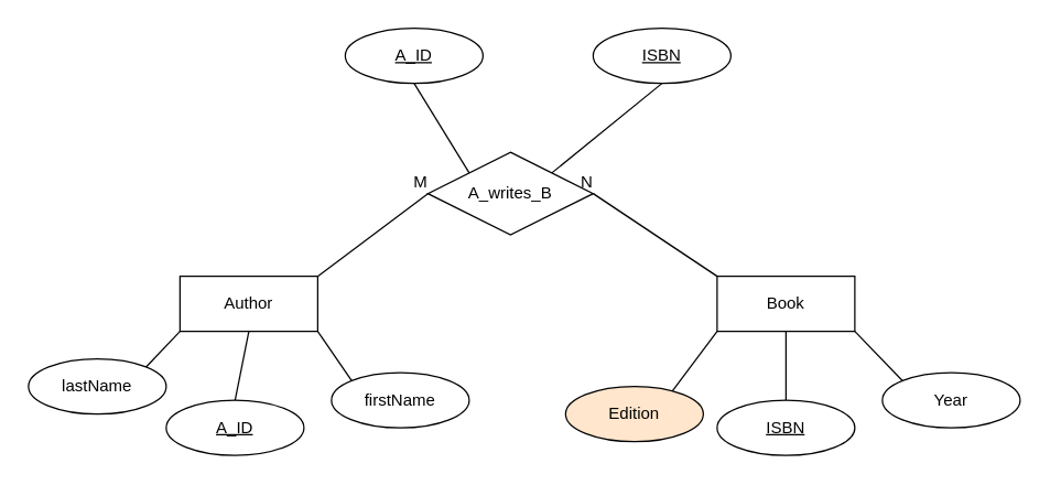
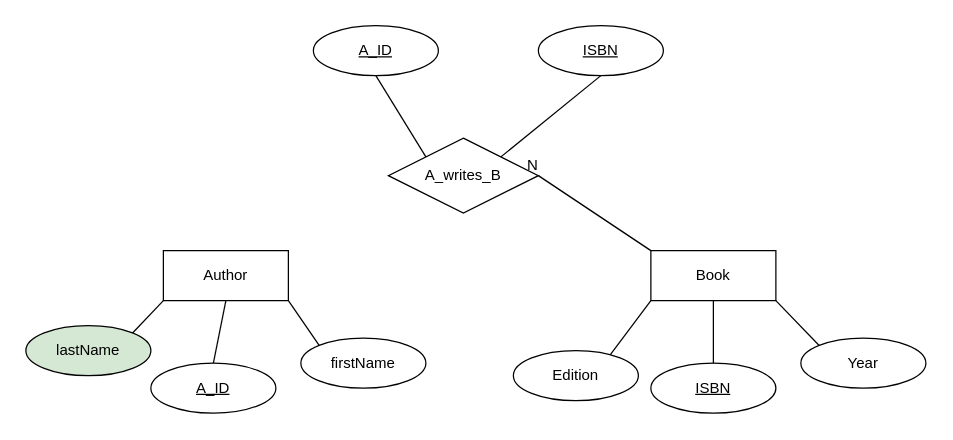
  <mxCell id="0" />
  <mxCell id="1" parent="0" />
  <mxCell id="2" value="Book" style="whiteSpace=wrap;html=1;align=center;" vertex="1" parent="1"><mxGeometry x="520" y="200" width="100" height="40" as="geometry" /></mxCell>
  <mxCell id="3" value="Author" style="whiteSpace=wrap;html=1;align=center;" vertex="1" parent="1"><mxGeometry x="130" y="200" width="100" height="40" as="geometry" /></mxCell>
  <mxCell id="4" value="A_ID" style="ellipse;whiteSpace=wrap;html=1;align=center;fontStyle=4;" vertex="1" parent="1"><mxGeometry x="250" y="20" width="100" height="40" as="geometry" /></mxCell>
  <mxCell id="5" value="A_ID" style="ellipse;whiteSpace=wrap;html=1;align=center;fontStyle=4;" vertex="1" parent="1"><mxGeometry x="120" y="290" width="100" height="40" as="geometry" /></mxCell>
  <mxCell id="6" value="ISBN" style="ellipse;whiteSpace=wrap;html=1;align=center;fontStyle=4;" vertex="1" parent="1"><mxGeometry x="520" y="290" width="100" height="40" as="geometry" /></mxCell>
  <mxCell id="7" value="" style="endArrow=none;html=1;rounded=0;entryX=0.5;entryY=1;entryDx=0;entryDy=0;exitX=0.5;exitY=0;exitDx=0;exitDy=0;" edge="1" parent="1" source="5" target="3"><mxGeometry relative="1" as="geometry"><mxPoint x="320" y="420" as="sourcePoint" /><mxPoint x="480" y="420" as="targetPoint" /></mxGeometry></mxCell>
  <mxCell id="8" value="" style="endArrow=none;html=1;rounded=0;exitX=0.5;exitY=1;exitDx=0;exitDy=0;entryX=0.5;entryY=0;entryDx=0;entryDy=0;" edge="1" parent="1" source="2" target="6"><mxGeometry relative="1" as="geometry"><mxPoint x="320" y="420" as="sourcePoint" /><mxPoint x="480" y="420" as="targetPoint" /></mxGeometry></mxCell>
  <mxCell id="9" value="A_writes_B" style="shape=rhombus;perimeter=rhombusPerimeter;whiteSpace=wrap;html=1;align=center;" vertex="1" parent="1"><mxGeometry x="310" y="110" width="120" height="60" as="geometry" /></mxCell>
  <mxCell id="10" value="ISBN" style="ellipse;whiteSpace=wrap;html=1;align=center;fontStyle=4;" vertex="1" parent="1"><mxGeometry x="430" y="20" width="100" height="40" as="geometry" /></mxCell>
  <mxCell id="11" value="" style="endArrow=none;html=1;rounded=0;entryX=0.5;entryY=1;entryDx=0;entryDy=0;exitX=0;exitY=0;exitDx=0;exitDy=0;" edge="1" parent="1" source="9" target="4"><mxGeometry relative="1" as="geometry"><mxPoint x="320" y="420" as="sourcePoint" /><mxPoint x="480" y="420" as="targetPoint" /></mxGeometry></mxCell>
  <mxCell id="12" value="" style="endArrow=none;html=1;rounded=0;entryX=0.5;entryY=1;entryDx=0;entryDy=0;exitX=1;exitY=0;exitDx=0;exitDy=0;" edge="1" parent="1" source="9" target="10"><mxGeometry relative="1" as="geometry"><mxPoint x="350" y="135" as="sourcePoint" /><mxPoint x="310" y="70" as="targetPoint" /></mxGeometry></mxCell>
- <mxCell id="13" value="" style="endArrow=none;html=1;rounded=0;exitX=1;exitY=0;exitDx=0;exitDy=0;entryX=0;entryY=0.5;entryDx=0;entryDy=0;" edge="1" parent="1" source="3" target="9"><mxGeometry relative="1" as="geometry"><mxPoint x="320" y="420" as="sourcePoint" /><mxPoint x="480" y="420" as="targetPoint" /></mxGeometry></mxCell>
- <mxCell id="14" value="M" style="resizable=0;html=1;align=right;verticalAlign=bottom;" connectable="0" vertex="1" parent="13"><mxGeometry x="1" relative="1" as="geometry" /></mxCell>
  <mxCell id="15" value="" style="endArrow=none;html=1;rounded=0;entryX=1;entryY=0.5;entryDx=0;entryDy=0;exitX=0;exitY=0;exitDx=0;exitDy=0;" edge="1" parent="1" source="2" target="9"><mxGeometry relative="1" as="geometry"><mxPoint x="320" y="420" as="sourcePoint" /><mxPoint x="480" y="420" as="targetPoint" /></mxGeometry></mxCell>
  <mxCell id="16" value="N" style="resizable=0;html=1;align=right;verticalAlign=bottom;" connectable="0" vertex="1" parent="15"><mxGeometry x="1" relative="1" as="geometry" /></mxCell>
  <mxCell id="17" value="firstName" style="ellipse;whiteSpace=wrap;html=1;align=center;" vertex="1" parent="1"><mxGeometry x="240" y="270" width="100" height="40" as="geometry" /></mxCell>
- <mxCell id="18" value="lastName" style="ellipse;whiteSpace=wrap;html=1;align=center;" vertex="1" parent="1"><mxGeometry x="20" y="260" width="100" height="40" as="geometry" /></mxCell>
+ <mxCell id="18" value="lastName" style="ellipse;whiteSpace=wrap;html=1;align=center;fillColor=#d5e8d4;" vertex="1" parent="1"><mxGeometry x="20" y="260" width="100" height="40" as="geometry" /></mxCell>
  <mxCell id="19" value="Year" style="ellipse;whiteSpace=wrap;html=1;align=center;" vertex="1" parent="1"><mxGeometry x="640" y="270" width="100" height="40" as="geometry" /></mxCell>
  <mxCell id="20" value="" style="endArrow=none;html=1;rounded=0;exitX=1;exitY=1;exitDx=0;exitDy=0;entryX=0;entryY=0;entryDx=0;entryDy=0;" edge="1" parent="1" source="2" target="19"><mxGeometry relative="1" as="geometry"><mxPoint x="590" y="260" as="sourcePoint" /><mxPoint x="590" y="310" as="targetPoint" /></mxGeometry></mxCell>
  <mxCell id="21" value="" style="endArrow=none;html=1;rounded=0;entryX=0;entryY=1;entryDx=0;entryDy=0;exitX=1;exitY=0;exitDx=0;exitDy=0;" edge="1" parent="1" source="18" target="3"><mxGeometry relative="1" as="geometry"><mxPoint x="180" y="300" as="sourcePoint" /><mxPoint x="190" y="250" as="targetPoint" /></mxGeometry></mxCell>
  <mxCell id="22" value="" style="endArrow=none;html=1;rounded=0;entryX=1;entryY=1;entryDx=0;entryDy=0;exitX=0;exitY=0;exitDx=0;exitDy=0;" edge="1" parent="1" source="17" target="3"><mxGeometry relative="1" as="geometry"><mxPoint x="190" y="310" as="sourcePoint" /><mxPoint x="200" y="260" as="targetPoint" /></mxGeometry></mxCell>
  <mxCell id="23" value="" style="endArrow=none;html=1;rounded=0;entryX=0;entryY=1;entryDx=0;entryDy=0;exitX=0.5;exitY=1;exitDx=0;exitDy=0;" edge="1" parent="1" source="24" target="2"><mxGeometry relative="1" as="geometry"><mxPoint x="640" y="150" as="sourcePoint" /><mxPoint x="210" y="270" as="targetPoint" /></mxGeometry></mxCell>
- <mxCell id="24" value="Edition" style="ellipse;whiteSpace=wrap;html=1;align=center;fillColor=#ffe6cc;" vertex="1" parent="1"><mxGeometry x="410" y="280" width="100" height="40" as="geometry" /></mxCell>
+ <mxCell id="24" value="Edition" style="ellipse;whiteSpace=wrap;html=1;align=center;" vertex="1" parent="1"><mxGeometry x="410" y="280" width="100" height="40" as="geometry" /></mxCell>
